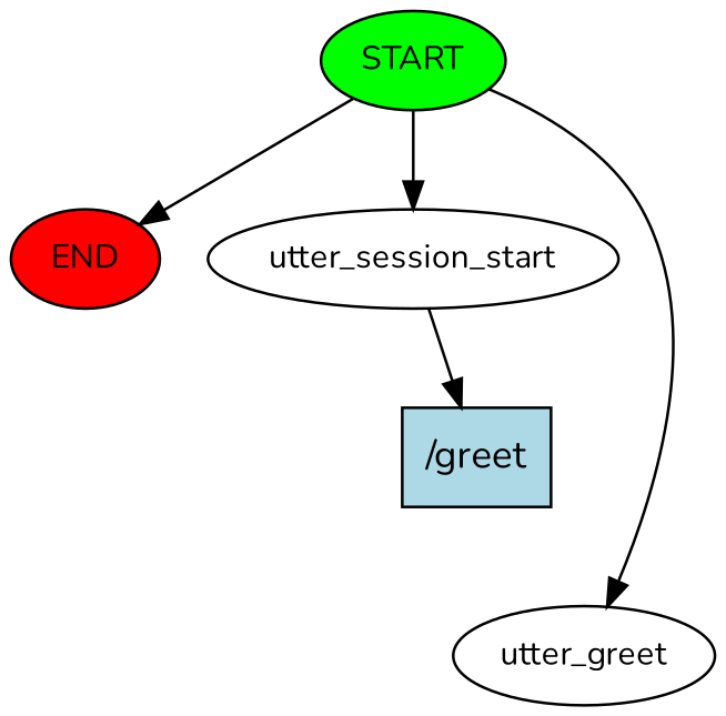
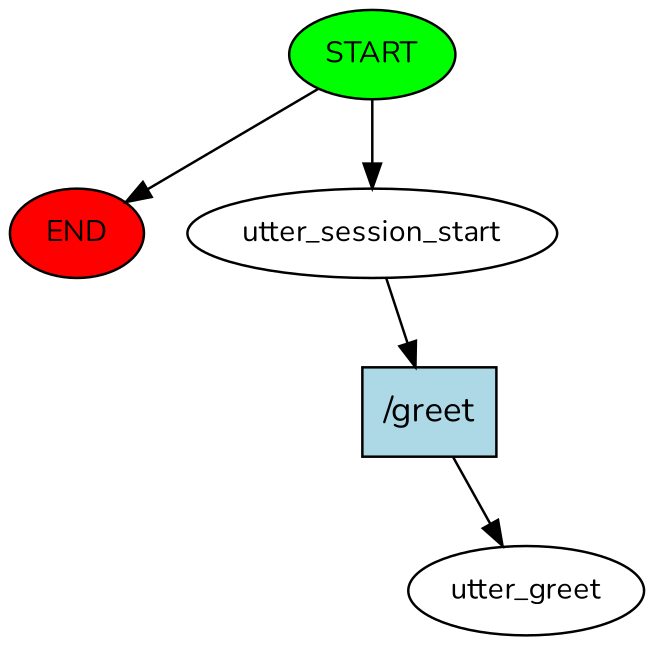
  digraph {
    fontname=Nunito
    node [fontname=Nunito fontsize=12 style=filled]
    edge [fontname=Nunito]
    n1 [fillcolor=green label=START]
    n2 [fillcolor=red label=END]
    n3 [label=utter_session_start style=""]
    n4 [fillcolor=lightblue label="/greet" shape=rect fontsize=""]
    n5 [label=utter_greet style=""]
    n1 -> n2
    n1 -> n3
    n3 -> n4
-   n1 -> n5
+   n4 -> n5
  }
